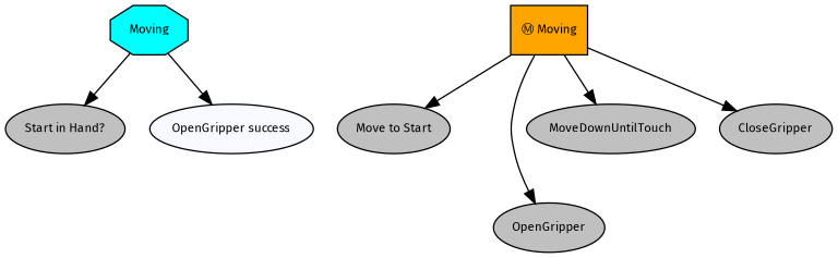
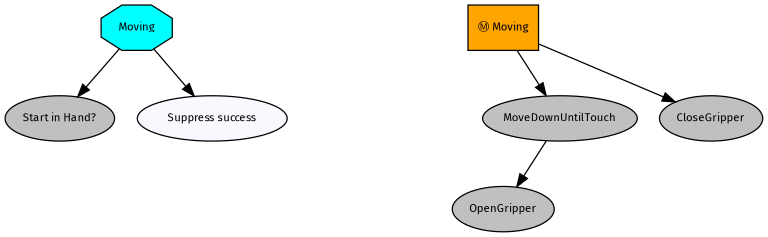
  digraph {
    fontname="Fira Sans"
    ordering=out
    node [fillcolor=gray fontcolor=black fontname="Fira Sans" fontsize=9 shape=ellipse style=filled]
    edge [fontname="Fira Sans"]
    n1 [fillcolor=cyan label=Moving shape=octagon]
    n2 [label="Start in Hand?"]
-   n3 [fillcolor=ghostwhite label="OpenGripper success"]
+   n3 [fillcolor=ghostwhite label="Suppress success"]
    n4 [fillcolor=orange label="Ⓜ Moving" shape=box]
-   n5 [label="Move to Start"]
    n6 [label=OpenGripper]
    n7 [label=MoveDownUntilTouch]
    n8 [label=CloseGripper]
    n1 -> n2
    n1 -> n3
-   n4 -> n5
-   n4 -> n6
+   n7 -> n6
    n4 -> n7
    n4 -> n8
  }
